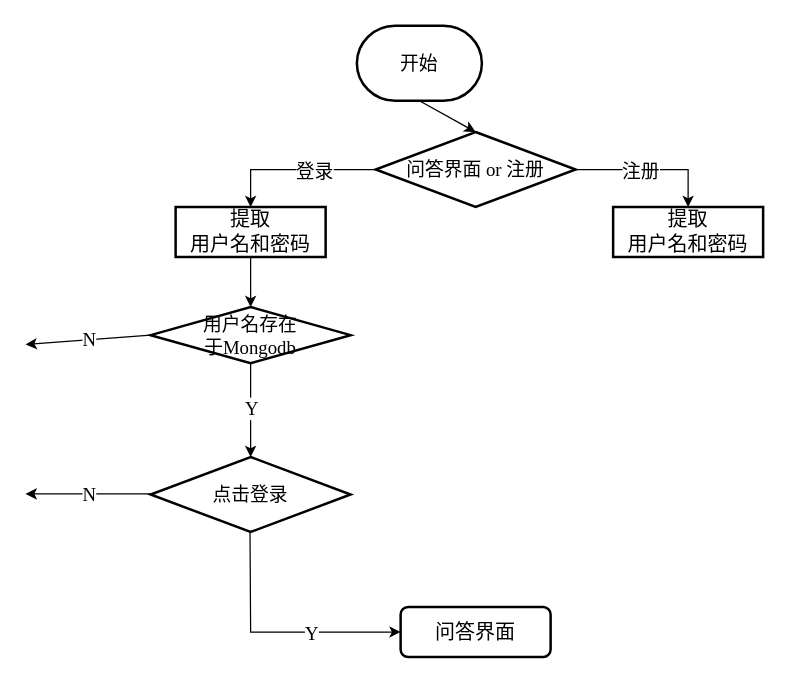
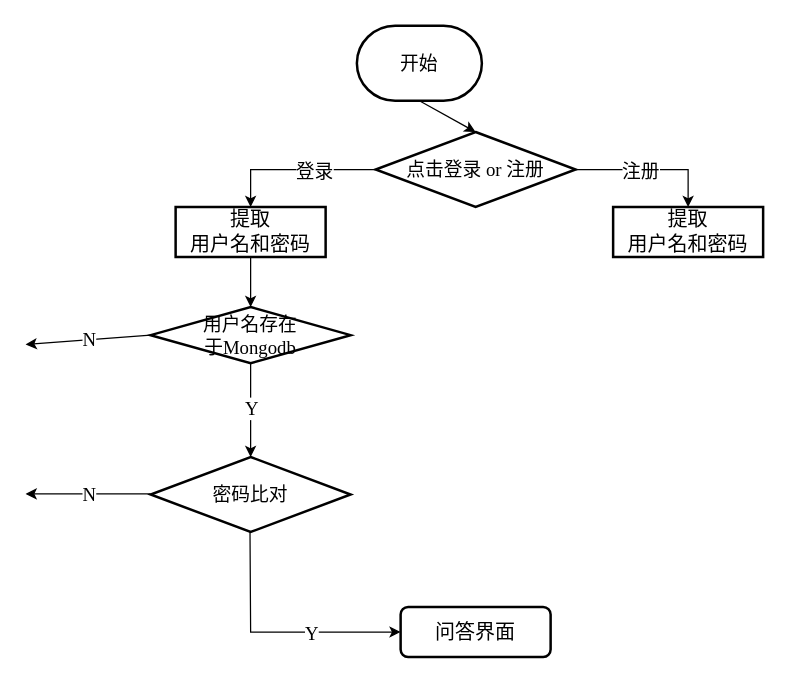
  <mxCell id="0" />
  <mxCell id="1" parent="0" />
  <mxCell id="2" value="&lt;font face=&quot;Times New Roman&quot; style=&quot;font-size: 15px;&quot;&gt;开始&lt;/font&gt;" style="strokeWidth=2;html=1;shape=mxgraph.flowchart.terminator;whiteSpace=wrap;" vertex="1" parent="1"><mxGeometry x="285" y="20" width="100" height="60" as="geometry" /></mxCell>
- <mxCell id="3" value="&lt;font face=&quot;Times New Roman&quot; style=&quot;font-size: 15px;&quot;&gt;问答界面 or 注册&lt;/font&gt;" style="strokeWidth=2;html=1;shape=mxgraph.flowchart.decision;whiteSpace=wrap;strokeColor=default;align=center;verticalAlign=middle;fontFamily=Helvetica;fontSize=12;fontColor=default;fillColor=default;" vertex="1" parent="1"><mxGeometry x="300" y="105" width="160" height="60" as="geometry" /></mxCell>
+ <mxCell id="3" value="&lt;font face=&quot;Times New Roman&quot; style=&quot;font-size: 15px;&quot;&gt;点击登录 or 注册&lt;/font&gt;" style="strokeWidth=2;html=1;shape=mxgraph.flowchart.decision;whiteSpace=wrap;strokeColor=default;align=center;verticalAlign=middle;fontFamily=Helvetica;fontSize=12;fontColor=default;fillColor=default;" vertex="1" parent="1"><mxGeometry x="300" y="105" width="160" height="60" as="geometry" /></mxCell>
  <mxCell id="4" value="" style="endArrow=classic;html=1;rounded=0;exitX=0.5;exitY=1;exitDx=0;exitDy=0;exitPerimeter=0;entryX=0.5;entryY=0;entryDx=0;entryDy=0;entryPerimeter=0;" edge="1" parent="1" source="2" target="3"><mxGeometry width="50" height="50" relative="1" as="geometry"><mxPoint x="370" y="265" as="sourcePoint" /><mxPoint x="420" y="215" as="targetPoint" /></mxGeometry></mxCell>
  <mxCell id="5" value="" style="endArrow=classic;html=1;rounded=0;exitX=0;exitY=0.5;exitDx=0;exitDy=0;exitPerimeter=0;" edge="1" parent="1" source="3"><mxGeometry width="50" height="50" relative="1" as="geometry"><mxPoint x="370" y="265" as="sourcePoint" /><mxPoint x="200" y="165" as="targetPoint" /><Array as="points"><mxPoint x="200" y="135" /></Array></mxGeometry></mxCell>
  <mxCell id="6" value="&lt;font face=&quot;Times New Roman&quot; style=&quot;font-size: 15px;&quot;&gt;登录&lt;/font&gt;" style="edgeLabel;html=1;align=center;verticalAlign=middle;resizable=0;points=[];" vertex="1" connectable="0" parent="5"><mxGeometry x="-0.151" y="2" relative="1" as="geometry"><mxPoint x="5" y="-2" as="offset" /></mxGeometry></mxCell>
  <mxCell id="7" value="" style="endArrow=classic;html=1;rounded=0;exitX=1;exitY=0.5;exitDx=0;exitDy=0;exitPerimeter=0;" edge="1" parent="1" source="3"><mxGeometry width="50" height="50" relative="1" as="geometry"><mxPoint x="310" y="145" as="sourcePoint" /><mxPoint x="550" y="165" as="targetPoint" /><Array as="points"><mxPoint x="550" y="135" /></Array></mxGeometry></mxCell>
  <mxCell id="8" value="&lt;font face=&quot;Times New Roman&quot; style=&quot;font-size: 15px;&quot;&gt;注册&lt;/font&gt;" style="edgeLabel;html=1;align=center;verticalAlign=middle;resizable=0;points=[];" vertex="1" connectable="0" parent="7"><mxGeometry x="-0.151" y="2" relative="1" as="geometry"><mxPoint y="2" as="offset" /></mxGeometry></mxCell>
  <mxCell id="9" value="&lt;font face=&quot;Times New Roman&quot; style=&quot;font-size: 16px;&quot;&gt;提取&lt;/font&gt;&lt;div&gt;&lt;font face=&quot;Times New Roman&quot; style=&quot;font-size: 16px;&quot;&gt;用户名和密码&lt;/font&gt;&lt;/div&gt;" style="rounded=0;whiteSpace=wrap;html=1;strokeColor=default;strokeWidth=2;align=center;verticalAlign=middle;fontFamily=Helvetica;fontSize=12;fontColor=default;fillColor=default;" vertex="1" parent="1"><mxGeometry x="140" y="165" width="120" height="40" as="geometry" /></mxCell>
  <mxCell id="10" value="&lt;font face=&quot;Times New Roman&quot; style=&quot;font-size: 16px;&quot;&gt;提取&lt;/font&gt;&lt;div&gt;&lt;font face=&quot;Times New Roman&quot; style=&quot;font-size: 16px;&quot;&gt;用户名和密码&lt;/font&gt;&lt;/div&gt;" style="rounded=0;whiteSpace=wrap;html=1;strokeColor=default;strokeWidth=2;align=center;verticalAlign=middle;fontFamily=Helvetica;fontSize=12;fontColor=default;fillColor=default;" vertex="1" parent="1"><mxGeometry x="490" y="165" width="120" height="40" as="geometry" /></mxCell>
  <mxCell id="11" value="&lt;font face=&quot;Times New Roman&quot;&gt;&lt;span style=&quot;font-size: 15px;&quot;&gt;用户名存在&lt;/span&gt;&lt;/font&gt;&lt;div&gt;&lt;font face=&quot;Times New Roman&quot;&gt;&lt;span style=&quot;font-size: 15px;&quot;&gt;于Mongodb&lt;/span&gt;&lt;/font&gt;&lt;br&gt;&lt;/div&gt;" style="strokeWidth=2;html=1;shape=mxgraph.flowchart.decision;whiteSpace=wrap;strokeColor=default;align=center;verticalAlign=middle;fontFamily=Helvetica;fontSize=12;fontColor=default;fillColor=default;" vertex="1" parent="1"><mxGeometry x="120" y="245" width="160" height="45" as="geometry" /></mxCell>
  <mxCell id="12" value="" style="endArrow=classic;html=1;rounded=0;exitX=0.5;exitY=1;exitDx=0;exitDy=0;entryX=0.5;entryY=0;entryDx=0;entryDy=0;entryPerimeter=0;" edge="1" parent="1" source="9" target="11"><mxGeometry width="50" height="50" relative="1" as="geometry"><mxPoint x="360" y="265" as="sourcePoint" /><mxPoint x="410" y="215" as="targetPoint" /></mxGeometry></mxCell>
  <mxCell id="13" value="" style="endArrow=classic;html=1;rounded=0;exitX=0.5;exitY=1;exitDx=0;exitDy=0;exitPerimeter=0;" edge="1" parent="1" source="11"><mxGeometry width="50" height="50" relative="1" as="geometry"><mxPoint x="360" y="265" as="sourcePoint" /><mxPoint x="200" y="365" as="targetPoint" /></mxGeometry></mxCell>
  <mxCell id="14" value="&lt;font face=&quot;Times New Roman&quot; style=&quot;font-size: 15px;&quot;&gt;Y&lt;/font&gt;" style="edgeLabel;html=1;align=center;verticalAlign=middle;resizable=0;points=[];" vertex="1" connectable="0" parent="13"><mxGeometry x="-0.08" relative="1" as="geometry"><mxPoint as="offset" /></mxGeometry></mxCell>
  <mxCell id="15" value="" style="endArrow=classic;html=1;rounded=0;exitX=0;exitY=0.5;exitDx=0;exitDy=0;exitPerimeter=0;" edge="1" parent="1" source="11"><mxGeometry width="50" height="50" relative="1" as="geometry"><mxPoint x="210" y="315" as="sourcePoint" /><mxPoint x="20" y="275" as="targetPoint" /></mxGeometry></mxCell>
  <mxCell id="16" value="&lt;font face=&quot;Times New Roman&quot; style=&quot;font-size: 15px;&quot;&gt;N&lt;/font&gt;" style="edgeLabel;html=1;align=center;verticalAlign=middle;resizable=0;points=[];" vertex="1" connectable="0" parent="15"><mxGeometry x="-0.08" relative="1" as="geometry"><mxPoint x="-4" as="offset" /></mxGeometry></mxCell>
- <mxCell id="17" value="&lt;div&gt;&lt;font face=&quot;Times New Roman&quot;&gt;&lt;span style=&quot;font-size: 15px;&quot;&gt;点击登录&lt;/span&gt;&lt;/font&gt;&lt;br&gt;&lt;/div&gt;" style="strokeWidth=2;html=1;shape=mxgraph.flowchart.decision;whiteSpace=wrap;strokeColor=default;align=center;verticalAlign=middle;fontFamily=Helvetica;fontSize=12;fontColor=default;fillColor=default;" vertex="1" parent="1"><mxGeometry x="120" y="365" width="160" height="60" as="geometry" /></mxCell>
+ <mxCell id="17" value="&lt;div&gt;&lt;font face=&quot;Times New Roman&quot;&gt;&lt;span style=&quot;font-size: 15px;&quot;&gt;密码比对&lt;/span&gt;&lt;/font&gt;&lt;br&gt;&lt;/div&gt;" style="strokeWidth=2;html=1;shape=mxgraph.flowchart.decision;whiteSpace=wrap;strokeColor=default;align=center;verticalAlign=middle;fontFamily=Helvetica;fontSize=12;fontColor=default;fillColor=default;" vertex="1" parent="1"><mxGeometry x="120" y="365" width="160" height="60" as="geometry" /></mxCell>
  <mxCell id="18" value="" style="endArrow=classic;html=1;rounded=0;exitX=0.5;exitY=1;exitDx=0;exitDy=0;exitPerimeter=0;entryX=0;entryY=0.5;entryDx=0;entryDy=0;" edge="1" parent="1" target="20"><mxGeometry width="50" height="50" relative="1" as="geometry"><mxPoint x="199.5" y="425" as="sourcePoint" /><mxPoint x="300" y="505" as="targetPoint" /><Array as="points"><mxPoint x="200" y="505" /></Array></mxGeometry></mxCell>
  <mxCell id="19" value="&lt;font face=&quot;Times New Roman&quot; style=&quot;font-size: 15px;&quot;&gt;Y&lt;/font&gt;" style="edgeLabel;html=1;align=center;verticalAlign=middle;resizable=0;points=[];" vertex="1" connectable="0" parent="18"><mxGeometry x="-0.08" relative="1" as="geometry"><mxPoint x="37" as="offset" /></mxGeometry></mxCell>
  <mxCell id="20" value="&lt;font face=&quot;Times New Roman&quot;&gt;&lt;span style=&quot;font-size: 16px;&quot;&gt;问答界面&lt;/span&gt;&lt;/font&gt;" style="whiteSpace=wrap;html=1;strokeColor=default;strokeWidth=2;align=center;verticalAlign=middle;fontFamily=Helvetica;fontSize=12;fontColor=default;fillColor=default;rounded=1;" vertex="1" parent="1"><mxGeometry x="320" y="485" width="120" height="40" as="geometry" /></mxCell>
  <mxCell id="21" value="" style="endArrow=classic;html=1;rounded=0;exitX=0;exitY=0.5;exitDx=0;exitDy=0;exitPerimeter=0;" edge="1" parent="1"><mxGeometry width="50" height="50" relative="1" as="geometry"><mxPoint x="120" y="394.5" as="sourcePoint" /><mxPoint x="20" y="394.5" as="targetPoint" /></mxGeometry></mxCell>
  <mxCell id="22" value="&lt;font face=&quot;Times New Roman&quot; style=&quot;font-size: 15px;&quot;&gt;N&lt;/font&gt;" style="edgeLabel;html=1;align=center;verticalAlign=middle;resizable=0;points=[];" vertex="1" connectable="0" parent="21"><mxGeometry x="-0.08" relative="1" as="geometry"><mxPoint x="-4" as="offset" /></mxGeometry></mxCell>
